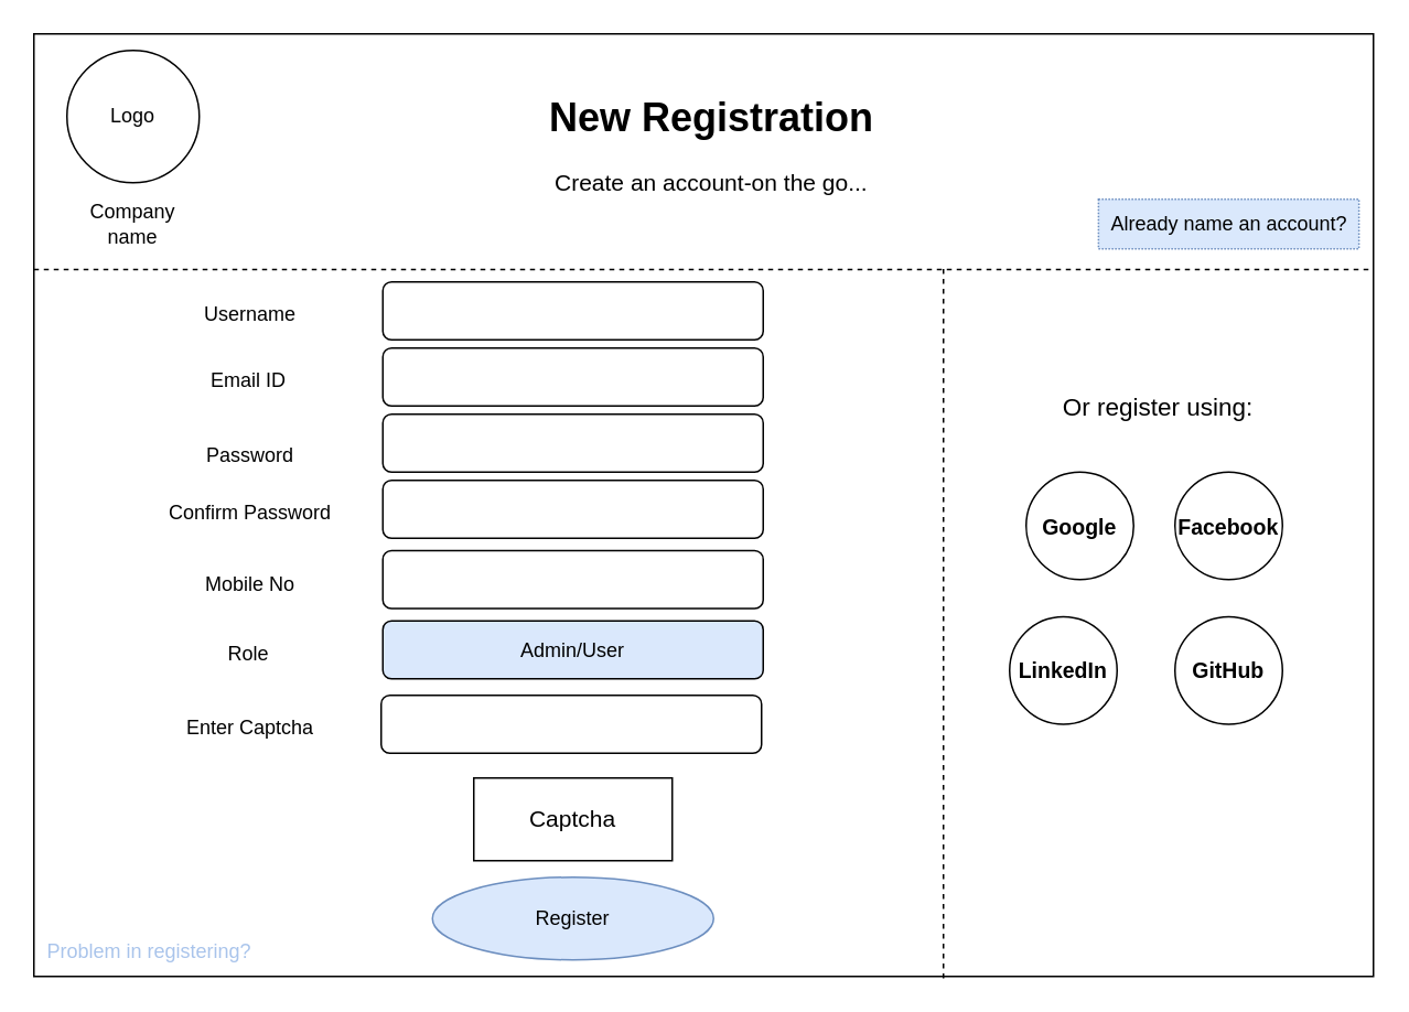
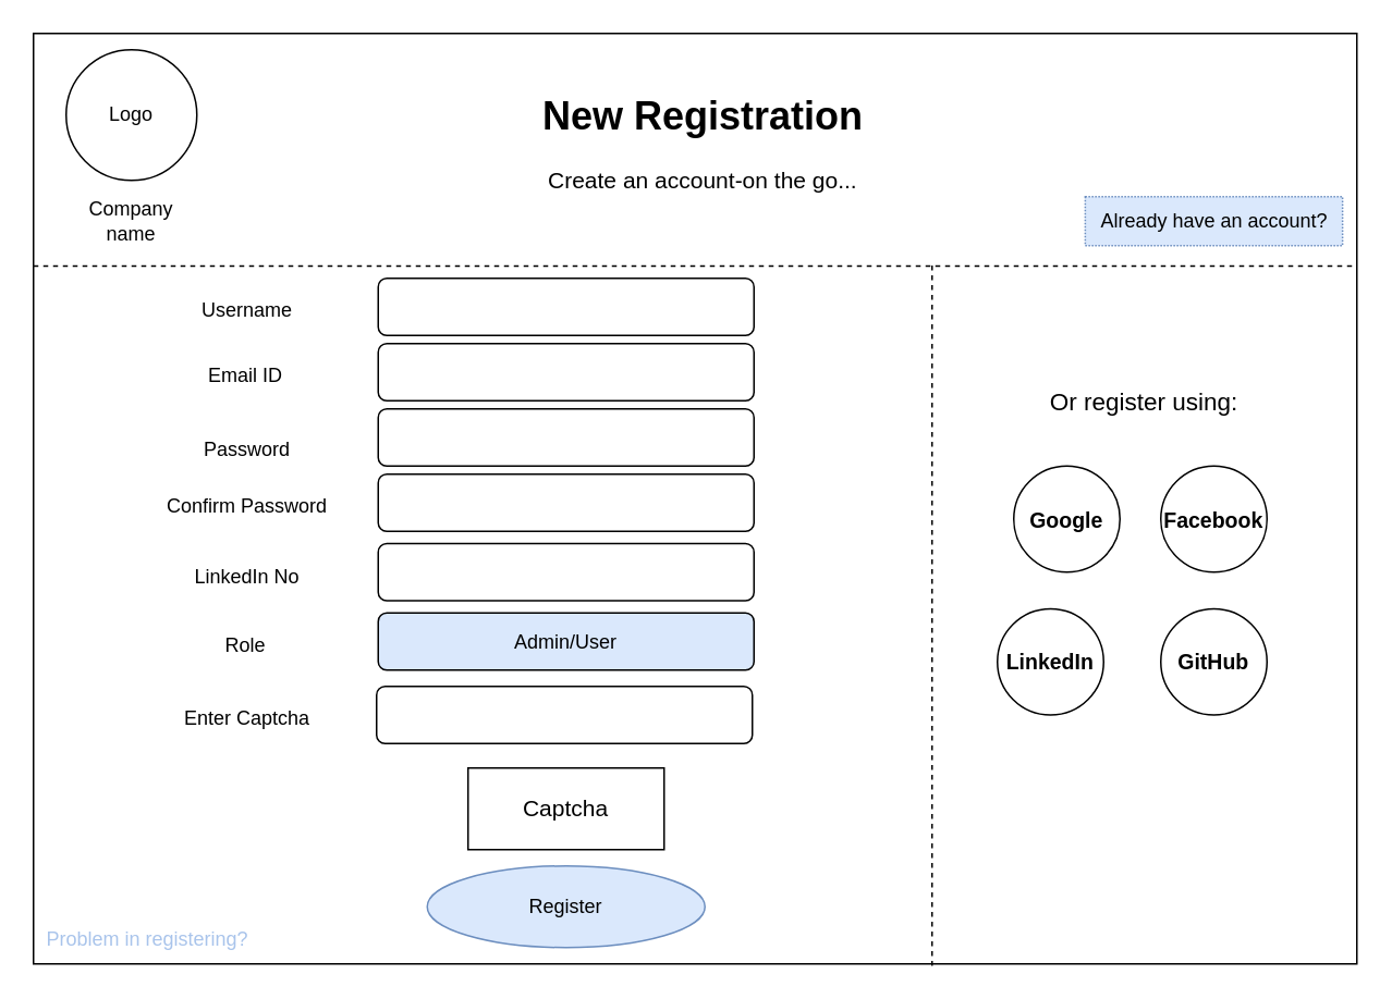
  <mxCell id="0" />
  <mxCell id="1" parent="0" />
  <mxCell id="2" value="" style="rounded=0;whiteSpace=wrap;html=1;strokeColor=#000000;" parent="1" vertex="1"><mxGeometry y="20" width="810" height="570" as="geometry" x="20" /></mxCell>
  <mxCell id="3" value="Logo" style="ellipse;whiteSpace=wrap;html=1;aspect=fixed;" parent="1" vertex="1"><mxGeometry x="40" y="30" width="80" height="80" as="geometry" /></mxCell>
  <mxCell id="4" value="Company name" style="text;html=1;align=center;verticalAlign=middle;whiteSpace=wrap;rounded=0;" parent="1" vertex="1"><mxGeometry x="50" y="120" width="60" height="30" as="geometry" /></mxCell>
  <mxCell id="5" value="" style="endArrow=none;dashed=1;html=1;rounded=0;exitX=0;exitY=0.25;exitDx=0;exitDy=0;entryX=1;entryY=0.25;entryDx=0;entryDy=0;" parent="1" source="2" target="2" edge="1"><mxGeometry width="50" height="50" relative="1" as="geometry"><mxPoint x="410" y="300" as="sourcePoint" /><mxPoint x="460" y="250" as="targetPoint" /></mxGeometry></mxCell>
  <mxCell id="6" value="&lt;h1 style=&quot;margin-top: 0px;&quot;&gt;New Registration&lt;/h1&gt;&lt;p&gt;&amp;nbsp;&lt;font style=&quot;font-size: 14px;&quot;&gt;Create an account-on the go...&lt;/font&gt;&lt;/p&gt;" style="text;html=1;whiteSpace=wrap;overflow=hidden;rounded=0;" parent="1" vertex="1"><mxGeometry x="330" y="50" width="220" height="80" as="geometry" /></mxCell>
  <mxCell id="7" value="Username" style="text;html=1;align=center;verticalAlign=middle;whiteSpace=wrap;rounded=0;" parent="1" vertex="1"><mxGeometry x="71" y="175" width="160" height="30" as="geometry" /></mxCell>
  <mxCell id="8" value="Email ID" style="text;html=1;align=center;verticalAlign=middle;whiteSpace=wrap;rounded=0;" parent="1" vertex="1"><mxGeometry x="70" y="215" width="160" height="30" as="geometry" /></mxCell>
  <mxCell id="9" value="Password" style="text;html=1;align=center;verticalAlign=middle;whiteSpace=wrap;rounded=0;" parent="1" vertex="1"><mxGeometry x="71" y="260" width="160" height="30" as="geometry" /></mxCell>
  <mxCell id="10" value="Confirm Password" style="text;html=1;align=center;verticalAlign=middle;whiteSpace=wrap;rounded=0;" parent="1" vertex="1"><mxGeometry x="71" y="295" width="160" height="30" as="geometry" /></mxCell>
- <mxCell id="11" value="Mobile No" style="text;html=1;align=center;verticalAlign=middle;whiteSpace=wrap;rounded=0;" parent="1" vertex="1"><mxGeometry x="71" y="337.5" width="160" height="30" as="geometry" /></mxCell>
+ <mxCell id="11" value="LinkedIn No" style="text;html=1;align=center;verticalAlign=middle;whiteSpace=wrap;rounded=0;" parent="1" vertex="1"><mxGeometry x="71" y="337.5" width="160" height="30" as="geometry" /></mxCell>
  <mxCell id="12" value="" style="rounded=1;whiteSpace=wrap;html=1;" parent="1" vertex="1"><mxGeometry x="231" y="170" width="230" height="35" as="geometry" /></mxCell>
  <mxCell id="13" value="" style="rounded=1;whiteSpace=wrap;html=1;" parent="1" vertex="1"><mxGeometry x="231" y="210" width="230" height="35" as="geometry" /></mxCell>
  <mxCell id="14" value="" style="rounded=1;whiteSpace=wrap;html=1;" parent="1" vertex="1"><mxGeometry x="231" y="250" width="230" height="35" as="geometry" /></mxCell>
  <mxCell id="15" value="" style="rounded=1;whiteSpace=wrap;html=1;" parent="1" vertex="1"><mxGeometry x="231" y="290" width="230" height="35" as="geometry" /></mxCell>
  <mxCell id="16" value="" style="rounded=1;whiteSpace=wrap;html=1;" parent="1" vertex="1"><mxGeometry x="231" y="332.5" width="230" height="35" as="geometry" /></mxCell>
  <mxCell id="17" value="Admin/User" style="rounded=1;whiteSpace=wrap;html=1;fillColor=#dae8fc;" parent="1" vertex="1"><mxGeometry x="231" y="375" width="230" height="35" as="geometry" /></mxCell>
  <mxCell id="18" value="Role" style="text;html=1;align=center;verticalAlign=middle;whiteSpace=wrap;rounded=0;" parent="1" vertex="1"><mxGeometry x="70" y="380" width="160" height="30" as="geometry" /></mxCell>
  <mxCell id="19" value="Register" style="ellipse;whiteSpace=wrap;html=1;fillColor=#dae8fc;strokeColor=#6c8ebf;" parent="1" vertex="1"><mxGeometry x="261" y="530" width="170" height="50" as="geometry" /></mxCell>
  <mxCell id="20" value="Problem in registering?" style="text;html=1;align=center;verticalAlign=middle;whiteSpace=wrap;rounded=0;fontColor=#A9C4EB;" parent="1" vertex="1"><mxGeometry y="560" width="140" height="30" as="geometry" x="20" /></mxCell>
  <mxCell id="21" value="" style="endArrow=none;dashed=1;html=1;rounded=0;exitX=0.679;exitY=1.002;exitDx=0;exitDy=0;exitPerimeter=0;" parent="1" source="2" edge="1"><mxGeometry width="50" height="50" relative="1" as="geometry"><mxPoint x="410" y="300" as="sourcePoint" /><mxPoint x="570" y="160" as="targetPoint" /></mxGeometry></mxCell>
  <mxCell id="22" value="&lt;font style=&quot;font-size: 15px;&quot;&gt;Or register using:&lt;/font&gt;" style="text;html=1;align=center;verticalAlign=middle;whiteSpace=wrap;rounded=0;" parent="1" vertex="1"><mxGeometry x="610" y="230" width="180" height="30" as="geometry" /></mxCell>
  <mxCell id="23" value="&lt;b&gt;&lt;font style=&quot;font-size: 13px;&quot;&gt;Google&lt;/font&gt;&lt;/b&gt;" style="ellipse;whiteSpace=wrap;html=1;aspect=fixed;" parent="1" vertex="1"><mxGeometry x="620" y="285" width="65" height="65" as="geometry" /></mxCell>
  <mxCell id="24" value="&lt;b&gt;&lt;font style=&quot;font-size: 13px;&quot;&gt;Facebook&lt;/font&gt;&lt;/b&gt;" style="ellipse;whiteSpace=wrap;html=1;aspect=fixed;" parent="1" vertex="1"><mxGeometry x="710" y="285" width="65" height="65" as="geometry" /></mxCell>
  <mxCell id="25" value="&lt;b&gt;&lt;font style=&quot;font-size: 13px;&quot;&gt;LinkedIn&lt;/font&gt;&lt;/b&gt;" style="ellipse;whiteSpace=wrap;html=1;aspect=fixed;" parent="1" vertex="1"><mxGeometry x="610" y="372.5" width="65" height="65" as="geometry" /></mxCell>
  <mxCell id="26" value="&lt;b&gt;&lt;font style=&quot;font-size: 13px;&quot;&gt;GitHub&lt;/font&gt;&lt;/b&gt;" style="ellipse;whiteSpace=wrap;html=1;aspect=fixed;" parent="1" vertex="1"><mxGeometry x="710" y="372.5" width="65" height="65" as="geometry" /></mxCell>
- <mxCell id="27" value="Already name an account?" style="text;html=1;align=center;verticalAlign=middle;whiteSpace=wrap;rounded=0;strokeColor=#6c8ebf;dashed=1;dashPattern=1 1;fillColor=#dae8fc;" parent="1" vertex="1"><mxGeometry x="663.75" y="120" width="157.5" height="30" as="geometry" /></mxCell>
+ <mxCell id="27" value="Already have an account?" style="text;html=1;align=center;verticalAlign=middle;whiteSpace=wrap;rounded=0;strokeColor=#6c8ebf;dashed=1;dashPattern=1 1;fillColor=#dae8fc;" parent="1" vertex="1"><mxGeometry x="663.75" y="120" width="157.5" height="30" as="geometry" /></mxCell>
  <mxCell id="28" value="&lt;font style=&quot;font-size: 14px;&quot;&gt;Captcha&lt;/font&gt;" style="rounded=0;whiteSpace=wrap;html=1;" vertex="1" parent="1"><mxGeometry x="286" y="470" width="120" height="50" as="geometry" /></mxCell>
  <mxCell id="29" value="" style="rounded=1;whiteSpace=wrap;html=1;" vertex="1" parent="1"><mxGeometry x="230" y="420" width="230" height="35" as="geometry" /></mxCell>
  <mxCell id="30" value="Enter Captcha" style="text;html=1;align=center;verticalAlign=middle;whiteSpace=wrap;rounded=0;" vertex="1" parent="1"><mxGeometry x="71" y="425" width="160" height="30" as="geometry" /></mxCell>
